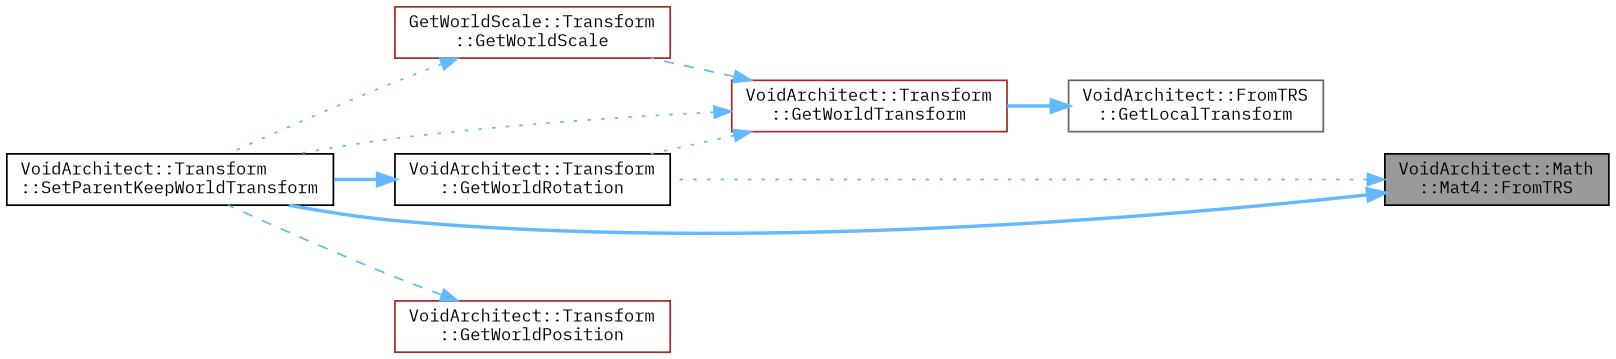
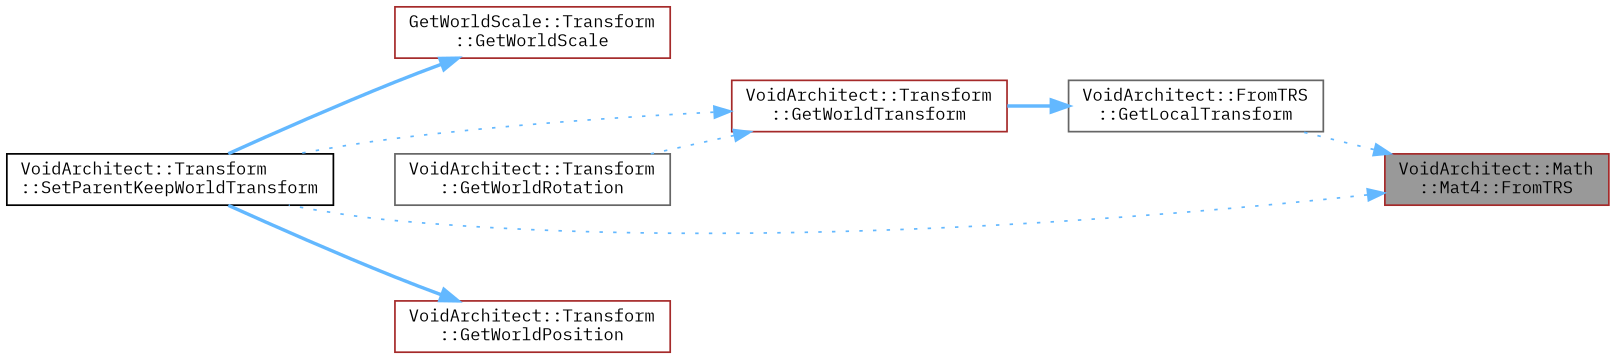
  digraph {
    fontname="IBM Plex Mono"
    rankdir=RL
    node [color=brown fillcolor=white fontname="IBM Plex Mono" fontsize=10 shape=box style=filled]
    edge [color=steelblue1 dir=back fontname="IBM Plex Mono" fontsize=10 labelfontname=Helvetica labelfontsize=10 style=bold]
-   n1 [color=black fillcolor=grey60 fontcolor=black height=0.2 label="VoidArchitect::Math\l::Mat4::FromTRS" width=0.4]
+   n1 [fillcolor=grey60 fontcolor=black height=0.2 label="VoidArchitect::Math\l::Mat4::FromTRS" width=0.4]
    n2 [color=gray40 height=0.2 label="VoidArchitect::FromTRS\l::GetLocalTransform" width=0.4]
    n3 [color=black height=0.2 label="VoidArchitect::Transform\l::SetParentKeepWorldTransform" width=0.4]
    n4 [height=0.2 label="VoidArchitect::Transform\l::GetWorldTransform" width=0.4]
-   n5 [color=black height=0.2 label="VoidArchitect::Transform\l::GetWorldRotation" width=0.4]
+   n5 [color=gray40 height=0.2 label="VoidArchitect::Transform\l::GetWorldRotation" width=0.4]
    n6 [height=0.2 label="GetWorldScale::Transform\l::GetWorldScale" width=0.4]
    n7 [height=0.2 label="VoidArchitect::Transform\l::GetWorldPosition" width=0.4]
-   n1 -> n5 [style=dotted]
-   n1 -> n3
+   n1 -> n2 [style=dotted]
+   n1 -> n3 [style=dotted]
    n2 -> n4
    n4 -> n3 [style=dotted]
    n4 -> n5 [style=dotted]
-   n4 -> n6 [style=dashed]
-   n5 -> n3
-   n6 -> n3 [style=dotted]
-   n7 -> n3 [style=dashed]
+   n6 -> n3
+   n7 -> n3
  }
